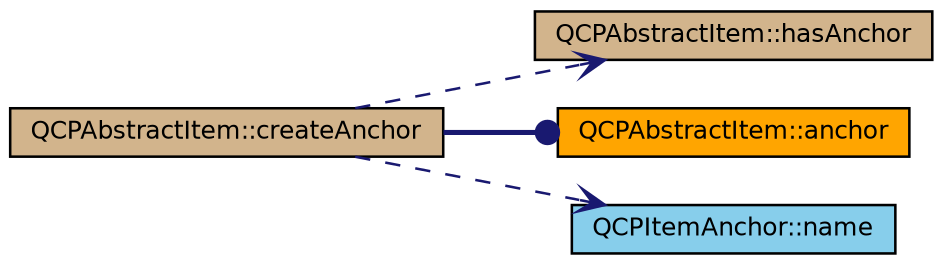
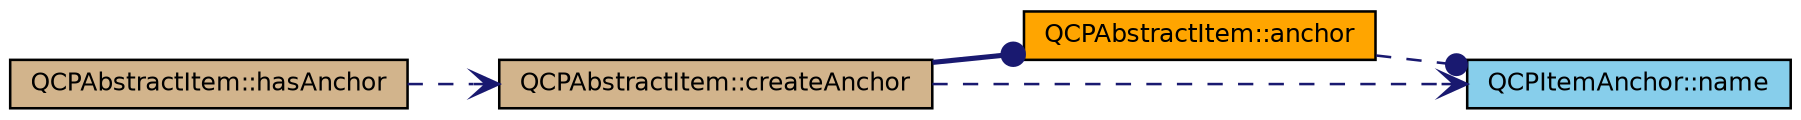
  digraph {
    rankdir=LR
    node [color=black fillcolor=tan fontname=Helvetica fontsize=10 shape=record style=filled]
    edge [arrowhead=vee color=midnightblue fontname=Helvetica fontsize=10 labelfontname=Helvetica labelfontsize=10 style=dashed]
    n1 [fontcolor=black height=0.2 label="QCPAbstractItem::createAnchor" width=0.4]
    n2 [height=0.2 label="QCPAbstractItem::hasAnchor" width=0.4]
    n3 [fillcolor=orange height=0.2 label="QCPAbstractItem::anchor" width=0.4]
    n4 [fillcolor=skyblue height=0.2 label="QCPItemAnchor::name" width=0.4]
-   n1 -> n2
+   n2 -> n1
    n1 -> n3 [arrowhead=dot style=bold]
    n1 -> n4
+   n3 -> n4 [arrowhead=dot]
  }
